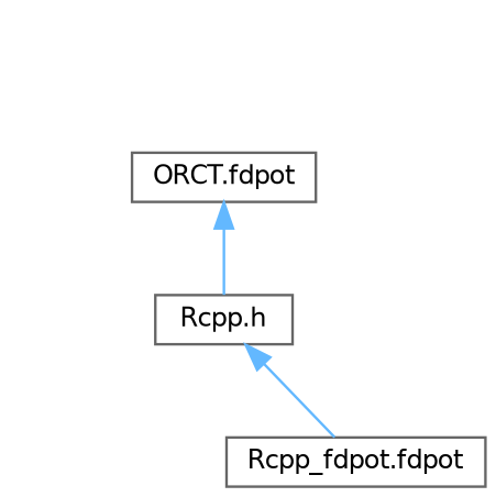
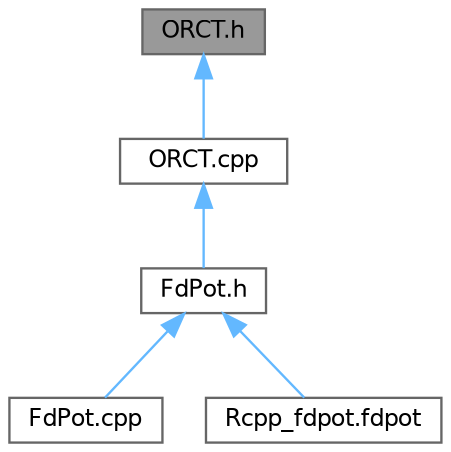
  digraph {
    node [color=grey40 fillcolor=white fontname=Helvetica fontsize=10 shape=box style=filled]
    edge [color=steelblue1 dir=back fontname=Helvetica fontsize=10 labelfontname=Helvetica labelfontsize=10 style=solid]
-   n2 [height=0.2 label="ORCT.fdpot" width=0.4]
-   n3 [height=0.2 label="Rcpp.h" width=0.4]
+   n1 [color=gray40 fillcolor=grey60 fontcolor=black height=0.2 label="ORCT.h" width=0.4]
+   n2 [height=0.2 label="ORCT.cpp" width=0.4]
+   n3 [height=0.2 label="FdPot.h" width=0.4]
+   n4 [height=0.2 label="FdPot.cpp" width=0.4]
    n5 [height=0.2 label="Rcpp_fdpot.fdpot" width=0.4]
+   n1 -> n2
    n2 -> n3
+   n3 -> n4
    n3 -> n5
  }
